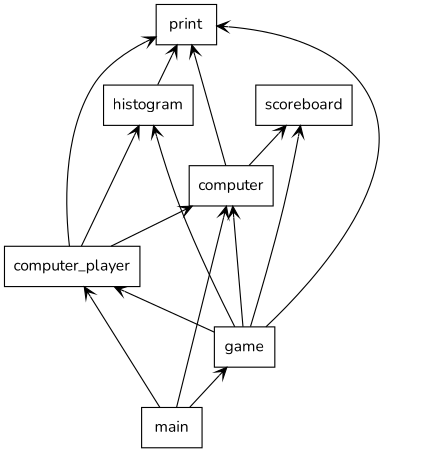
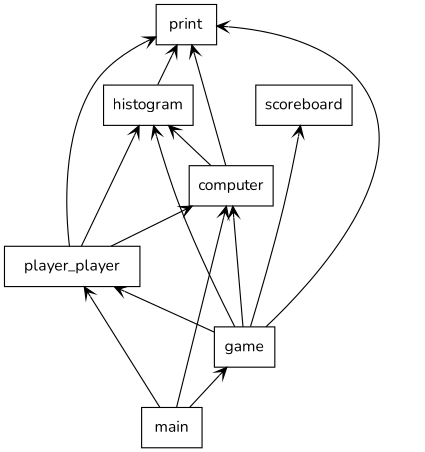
  digraph {
    fontname=Nunito
    rankdir=BT
    node [color=black fontname=Nunito shape=box style=solid]
    edge [arrowhead=open arrowtail=none fontname=Nunito]
-   n1 [label=computer_player]
+   n1 [label=player_player]
    n2 [label=histogram]
    n3 [label=computer]
    n4 [label=print]
    n5 [label=game]
    n6 [label=scoreboard]
    n7 [label=main]
    n1 -> n2
    n1 -> n3
    n1 -> n4
    n2 -> n4
-   n3 -> n6
+   n3 -> n2
    n3 -> n4
    n5 -> n1
    n5 -> n2
    n5 -> n3
    n5 -> n4
    n5 -> n6
    n7 -> n1
    n7 -> n3
    n7 -> n5
  }
